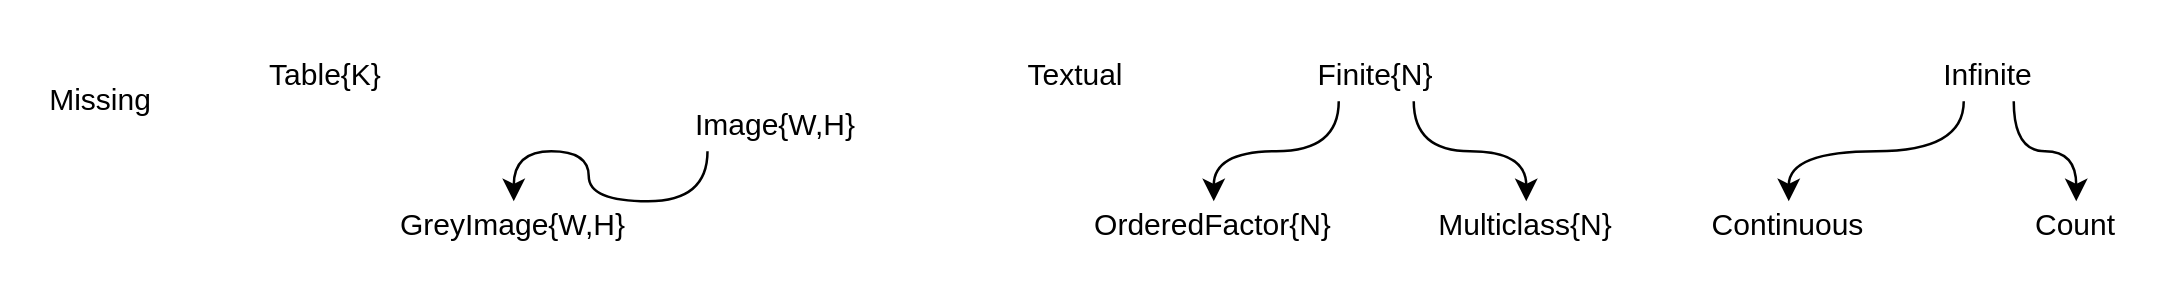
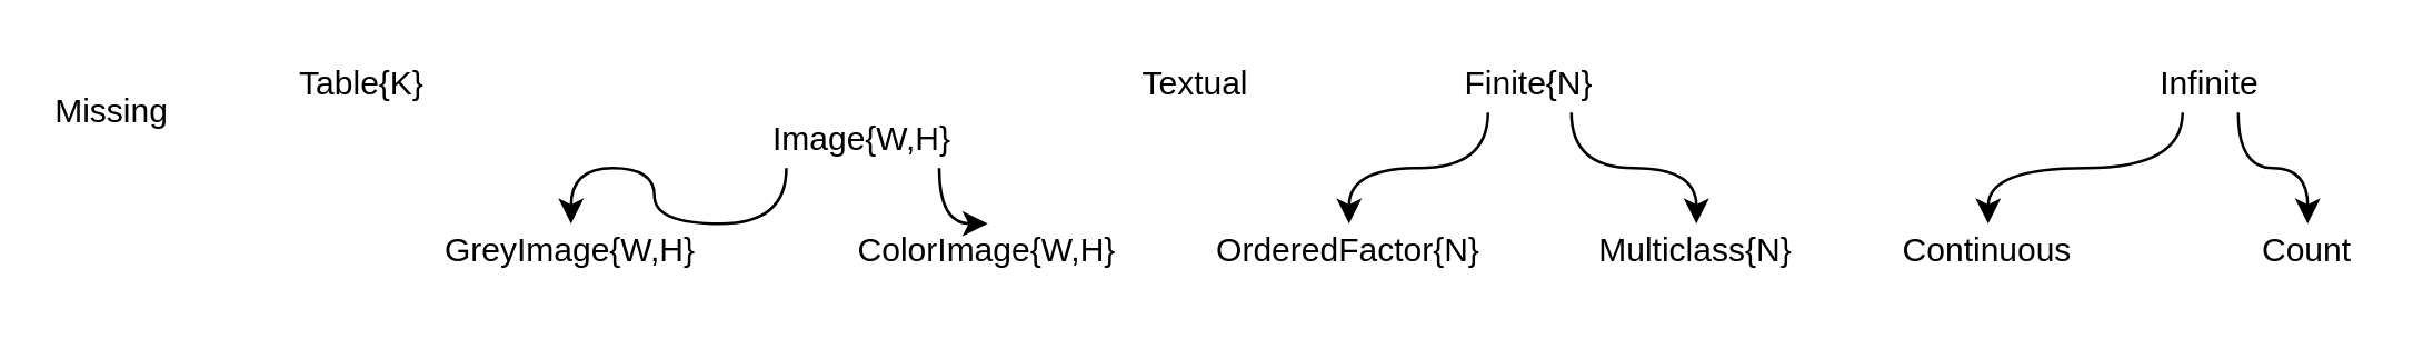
  <mxCell id="0" />
  <mxCell id="1" parent="0" />
  <mxCell id="2" style="edgeStyle=orthogonalEdgeStyle;curved=1;rounded=0;orthogonalLoop=1;jettySize=auto;html=1;exitX=0.75;exitY=1;exitDx=0;exitDy=0;entryX=0.5;entryY=0;entryDx=0;entryDy=0;" parent="1" source="4" target="11" edge="1"><mxGeometry relative="1" as="geometry" /></mxCell>
  <mxCell id="3" style="edgeStyle=orthogonalEdgeStyle;curved=1;rounded=0;orthogonalLoop=1;jettySize=auto;html=1;exitX=0.25;exitY=1;exitDx=0;exitDy=0;entryX=0.5;entryY=0;entryDx=0;entryDy=0;" parent="1" source="4" target="10" edge="1"><mxGeometry relative="1" as="geometry" /></mxCell>
  <mxCell id="4" value="Finite{N}" style="text;html=1;strokeColor=none;fillColor=none;align=center;verticalAlign=middle;whiteSpace=wrap;rounded=0;" parent="1" vertex="1"><mxGeometry x="520" y="20" width="60" height="20" as="geometry" /></mxCell>
  <mxCell id="5" style="edgeStyle=orthogonalEdgeStyle;curved=1;rounded=0;orthogonalLoop=1;jettySize=auto;html=1;exitX=0.75;exitY=1;exitDx=0;exitDy=0;entryX=0.5;entryY=0;entryDx=0;entryDy=0;" parent="1" source="7" target="9" edge="1"><mxGeometry relative="1" as="geometry" /></mxCell>
  <mxCell id="6" style="edgeStyle=orthogonalEdgeStyle;curved=1;rounded=0;orthogonalLoop=1;jettySize=auto;html=1;exitX=0.25;exitY=1;exitDx=0;exitDy=0;entryX=0.5;entryY=0;entryDx=0;entryDy=0;" parent="1" source="7" target="12" edge="1"><mxGeometry relative="1" as="geometry" /></mxCell>
  <mxCell id="7" value="Infinite" style="text;html=1;strokeColor=none;fillColor=none;align=center;verticalAlign=middle;whiteSpace=wrap;rounded=0;" parent="1" vertex="1"><mxGeometry x="775" y="20" width="40" height="20" as="geometry" /></mxCell>
  <mxCell id="8" value="Missing" style="text;html=1;strokeColor=none;fillColor=none;align=center;verticalAlign=middle;whiteSpace=wrap;rounded=0;" parent="1" vertex="1"><mxGeometry x="20" y="30" width="40" height="20" as="geometry" /></mxCell>
  <mxCell id="9" value="Count" style="text;html=1;strokeColor=none;fillColor=none;align=center;verticalAlign=middle;whiteSpace=wrap;rounded=0;" parent="1" vertex="1"><mxGeometry x="810" y="80" width="40" height="20" as="geometry" /></mxCell>
  <mxCell id="10" value="OrderedFactor{N}" style="text;html=1;strokeColor=none;fillColor=none;align=center;verticalAlign=middle;whiteSpace=wrap;rounded=0;" parent="1" vertex="1"><mxGeometry x="420" y="80" width="130" height="20" as="geometry" /></mxCell>
  <mxCell id="11" value="Multiclass{N}" style="text;html=1;strokeColor=none;fillColor=none;align=center;verticalAlign=middle;whiteSpace=wrap;rounded=0;" parent="1" vertex="1"><mxGeometry x="555" y="80" width="110" height="20" as="geometry" /></mxCell>
  <mxCell id="12" value="Continuous" style="text;html=1;strokeColor=none;fillColor=none;align=center;verticalAlign=middle;whiteSpace=wrap;rounded=0;" parent="1" vertex="1"><mxGeometry x="660" y="80" width="110" height="20" as="geometry" /></mxCell>
  <mxCell id="13" value="Table{K}" style="text;html=1;strokeColor=none;fillColor=none;align=center;verticalAlign=middle;whiteSpace=wrap;rounded=0;" parent="1" vertex="1"><mxGeometry x="110" y="20" width="40" height="20" as="geometry" /></mxCell>
  <mxCell id="14" value="Textual" style="text;html=1;strokeColor=none;fillColor=none;align=center;verticalAlign=middle;whiteSpace=wrap;rounded=0;" parent="1" vertex="1"><mxGeometry x="410" y="20" width="40" height="20" as="geometry" /></mxCell>
  <mxCell id="15" style="edgeStyle=orthogonalEdgeStyle;curved=1;rounded=0;orthogonalLoop=1;jettySize=auto;html=1;exitX=0.25;exitY=1;exitDx=0;exitDy=0;entryX=0.5;entryY=0;entryDx=0;entryDy=0;" parent="1" source="17" target="18" edge="1"><mxGeometry relative="1" as="geometry" /></mxCell>
+ <mxCell id="16" style="edgeStyle=orthogonalEdgeStyle;curved=1;rounded=0;orthogonalLoop=1;jettySize=auto;html=1;exitX=0.75;exitY=1;exitDx=0;exitDy=0;" parent="1" source="17" target="19" edge="1"><mxGeometry relative="1" as="geometry" /></mxCell>
  <mxCell id="17" value="Image{W,H}" style="text;html=1;strokeColor=none;fillColor=none;align=center;verticalAlign=middle;whiteSpace=wrap;rounded=0;" parent="1" vertex="1"><mxGeometry x="255" y="40" width="110" height="20" as="geometry" /></mxCell>
  <mxCell id="18" value="GreyImage{W,H}" style="text;html=1;strokeColor=none;fillColor=none;align=center;verticalAlign=middle;whiteSpace=wrap;rounded=0;" parent="1" vertex="1"><mxGeometry x="150" y="80" width="110" height="20" as="geometry" /></mxCell>
+ <mxCell id="19" value="ColorImage{W,H}" style="text;html=1;strokeColor=none;fillColor=none;align=center;verticalAlign=middle;whiteSpace=wrap;rounded=0;" parent="1" vertex="1"><mxGeometry x="300" y="80" width="110" height="20" as="geometry" /></mxCell>
